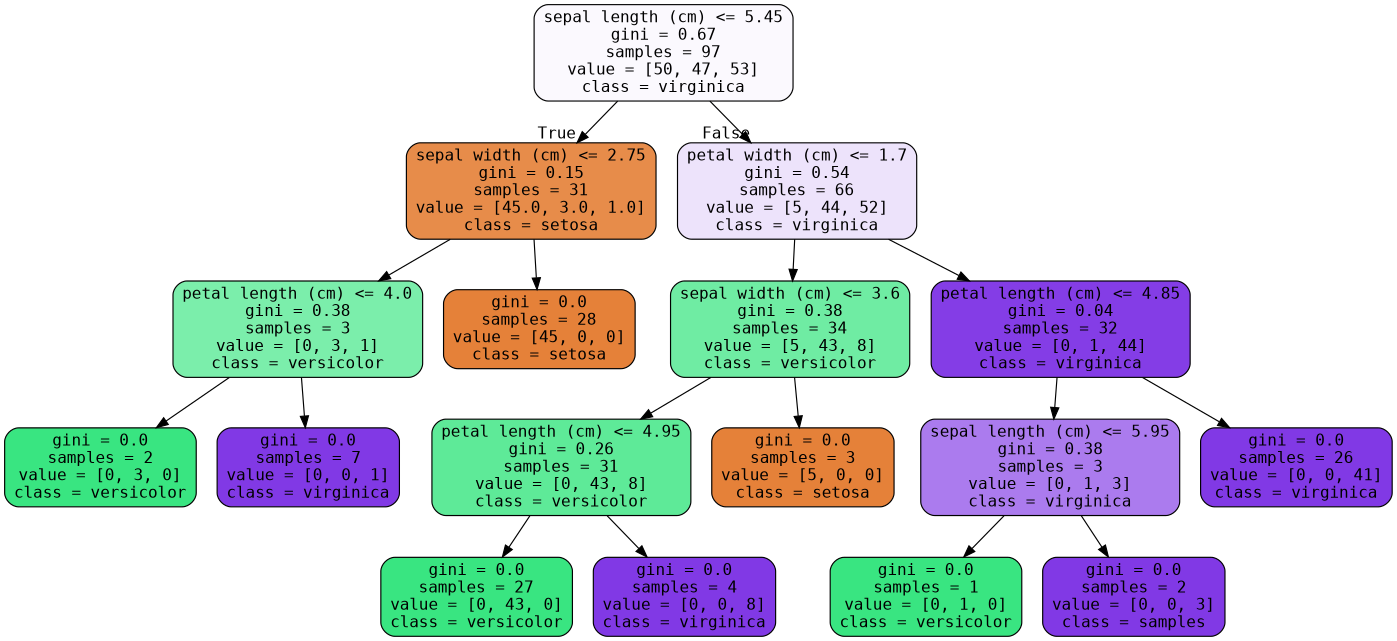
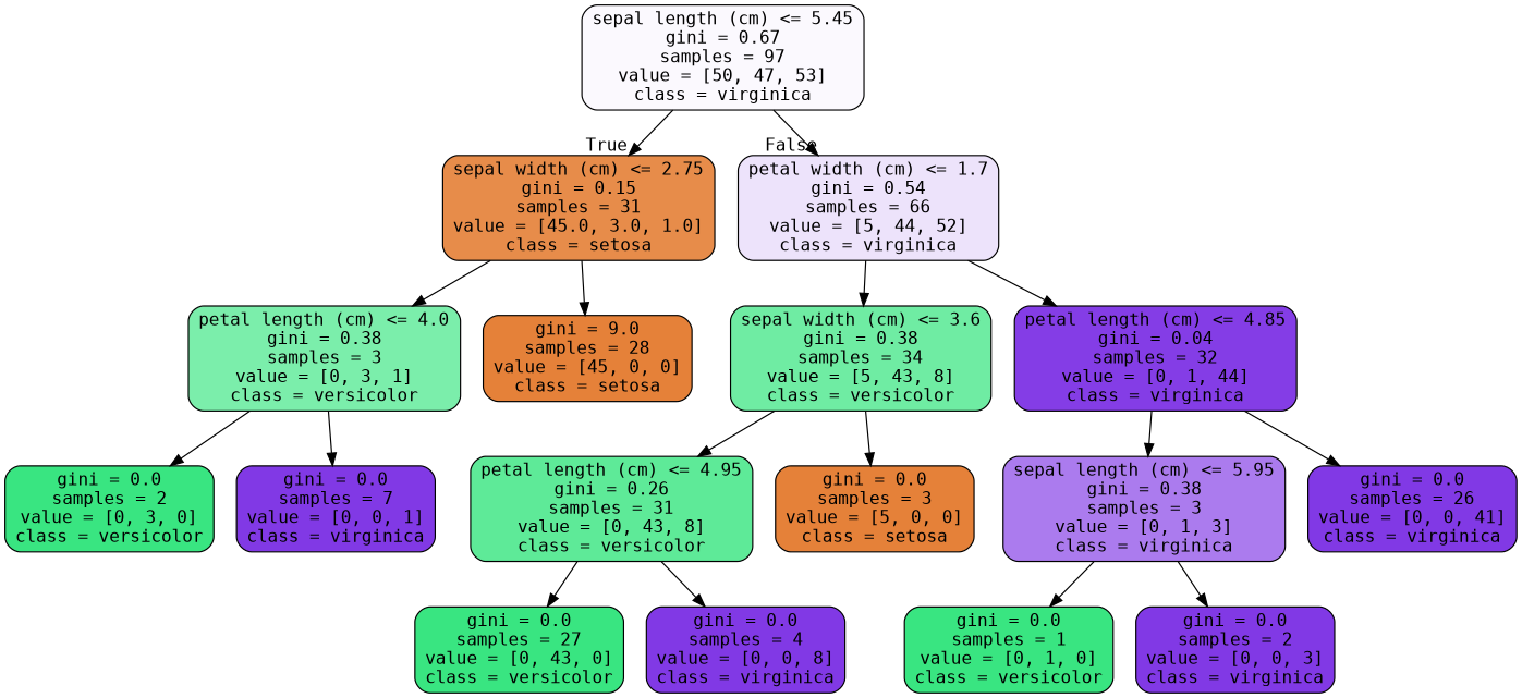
  digraph {
    fontname="DejaVu Sans Mono"
    node [color=black fillcolor="#8139e5" fontname="DejaVu Sans Mono" shape=box style="filled, rounded"]
    edge [fontname="DejaVu Sans Mono"]
    n1 [fillcolor="#fbf9fe" label="sepal length (cm) <= 5.45\ngini = 0.67\nsamples = 97\nvalue = [50, 47, 53]\nclass = virginica"]
    n2 [fillcolor="#e78c4a" label="sepal width (cm) <= 2.75\ngini = 0.15\nsamples = 31\nvalue = [45.0, 3.0, 1.0]\nclass = setosa"]
    n3 [fillcolor="#ede3fb" label="petal width (cm) <= 1.7\ngini = 0.54\nsamples = 66\nvalue = [5, 44, 52]\nclass = virginica"]
    n4 [fillcolor="#7beeab" label="petal length (cm) <= 4.0\ngini = 0.38\nsamples = 3\nvalue = [0, 3, 1]\nclass = versicolor"]
-   n5 [fillcolor="#e58139" label="gini = 0.0\nsamples = 28\nvalue = [45, 0, 0]\nclass = setosa"]
+   n5 [fillcolor="#e58139" label="gini = 9.0\nsamples = 28\nvalue = [45, 0, 0]\nclass = setosa"]
    n6 [fillcolor="#6feca3" label="sepal width (cm) <= 3.6\ngini = 0.38\nsamples = 34\nvalue = [5, 43, 8]\nclass = versicolor"]
    n7 [fillcolor="#843de6" label="petal length (cm) <= 4.85\ngini = 0.04\nsamples = 32\nvalue = [0, 1, 44]\nclass = virginica"]
    n8 [fillcolor="#39e581" label="gini = 0.0\nsamples = 2\nvalue = [0, 3, 0]\nclass = versicolor"]
    n9 [label="gini = 0.0\nsamples = 7\nvalue = [0, 0, 1]\nclass = virginica"]
    n10 [fillcolor="#5eea98" label="petal length (cm) <= 4.95\ngini = 0.26\nsamples = 31\nvalue = [0, 43, 8]\nclass = versicolor"]
    n11 [fillcolor="#e58139" label="gini = 0.0\nsamples = 3\nvalue = [5, 0, 0]\nclass = setosa"]
    n12 [fillcolor="#ab7bee" label="sepal length (cm) <= 5.95\ngini = 0.38\nsamples = 3\nvalue = [0, 1, 3]\nclass = virginica"]
    n13 [label="gini = 0.0\nsamples = 26\nvalue = [0, 0, 41]\nclass = virginica"]
    n14 [fillcolor="#39e581" label="gini = 0.0\nsamples = 27\nvalue = [0, 43, 0]\nclass = versicolor"]
    n15 [label="gini = 0.0\nsamples = 4\nvalue = [0, 0, 8]\nclass = virginica"]
    n16 [fillcolor="#39e581" label="gini = 0.0\nsamples = 1\nvalue = [0, 1, 0]\nclass = versicolor"]
-   n17 [label="gini = 0.0\nsamples = 2\nvalue = [0, 0, 3]\nclass = samples"]
+   n17 [label="gini = 0.0\nsamples = 2\nvalue = [0, 0, 3]\nclass = virginica"]
    n1 -> n2 [headlabel=True labelangle=45 labeldistance=2.5]
    n1 -> n3 [headlabel=False labelangle=-45 labeldistance=2.5]
    n2 -> n4
    n2 -> n5
    n3 -> n6
    n3 -> n7
    n4 -> n8
    n4 -> n9
    n6 -> n10
    n6 -> n11
    n7 -> n12
    n7 -> n13
    n10 -> n14
    n10 -> n15
    n12 -> n16
    n12 -> n17
  }
